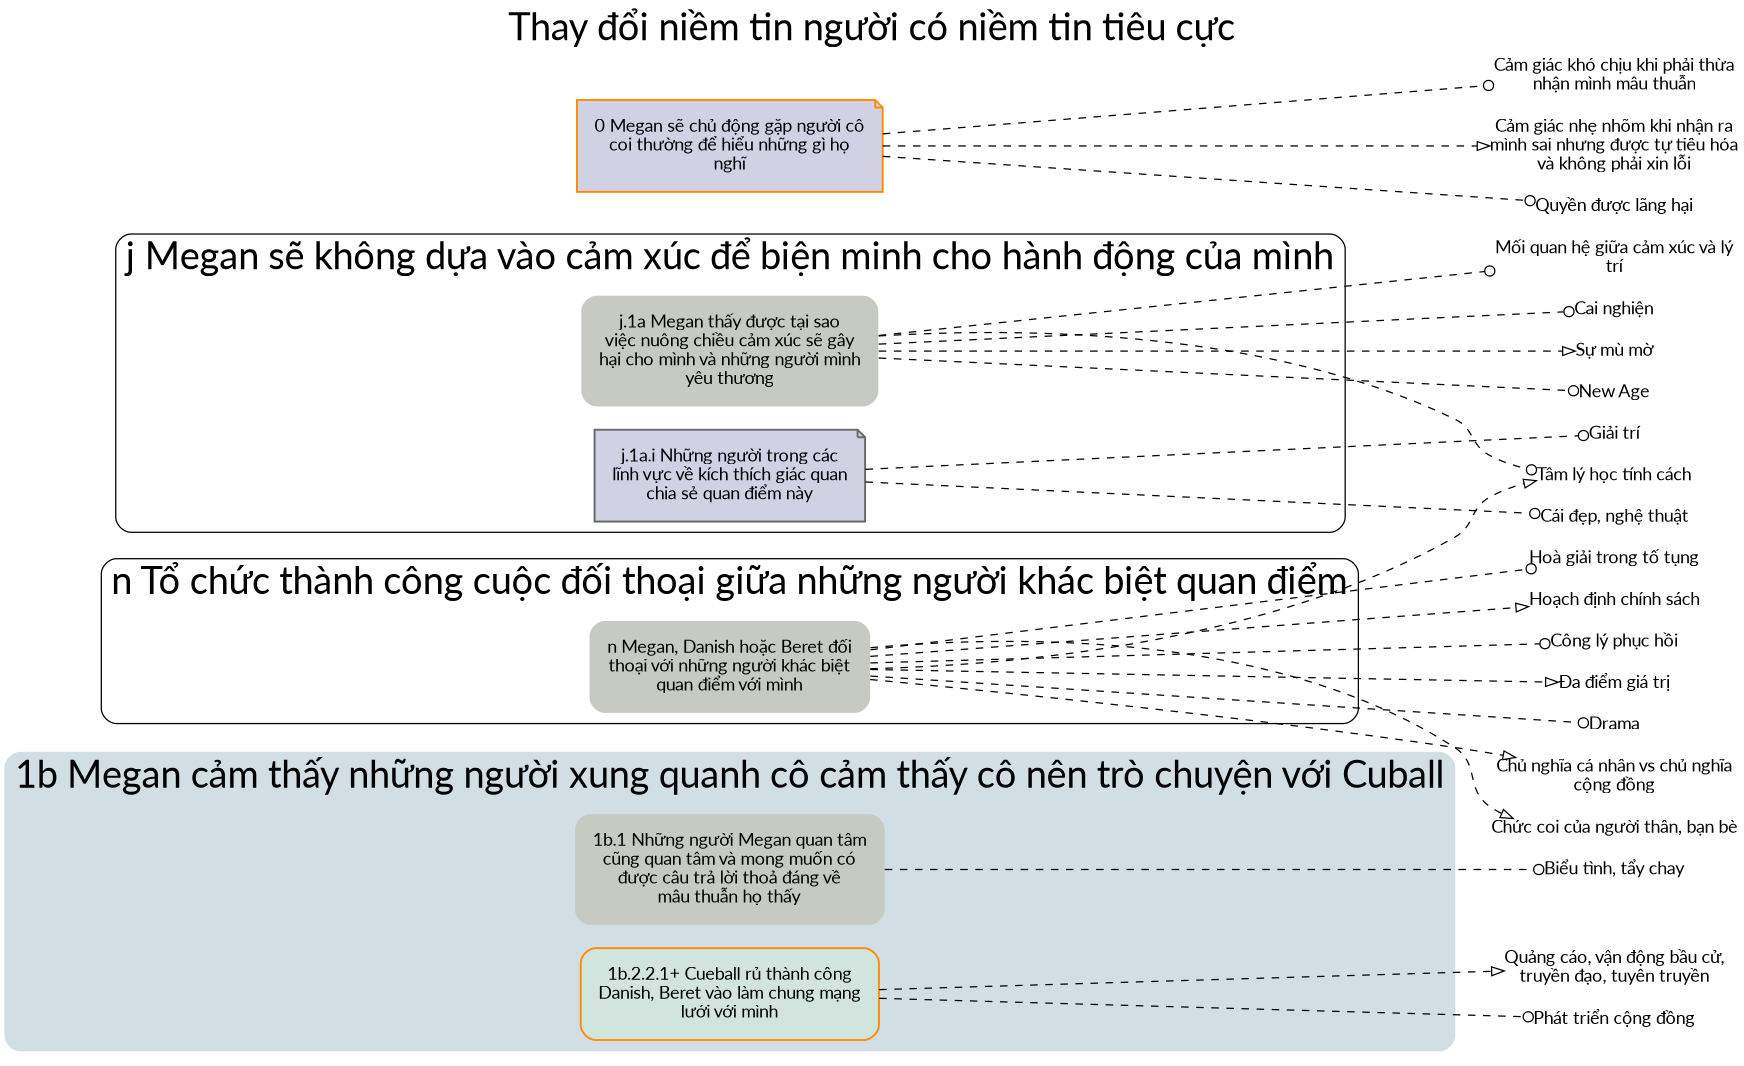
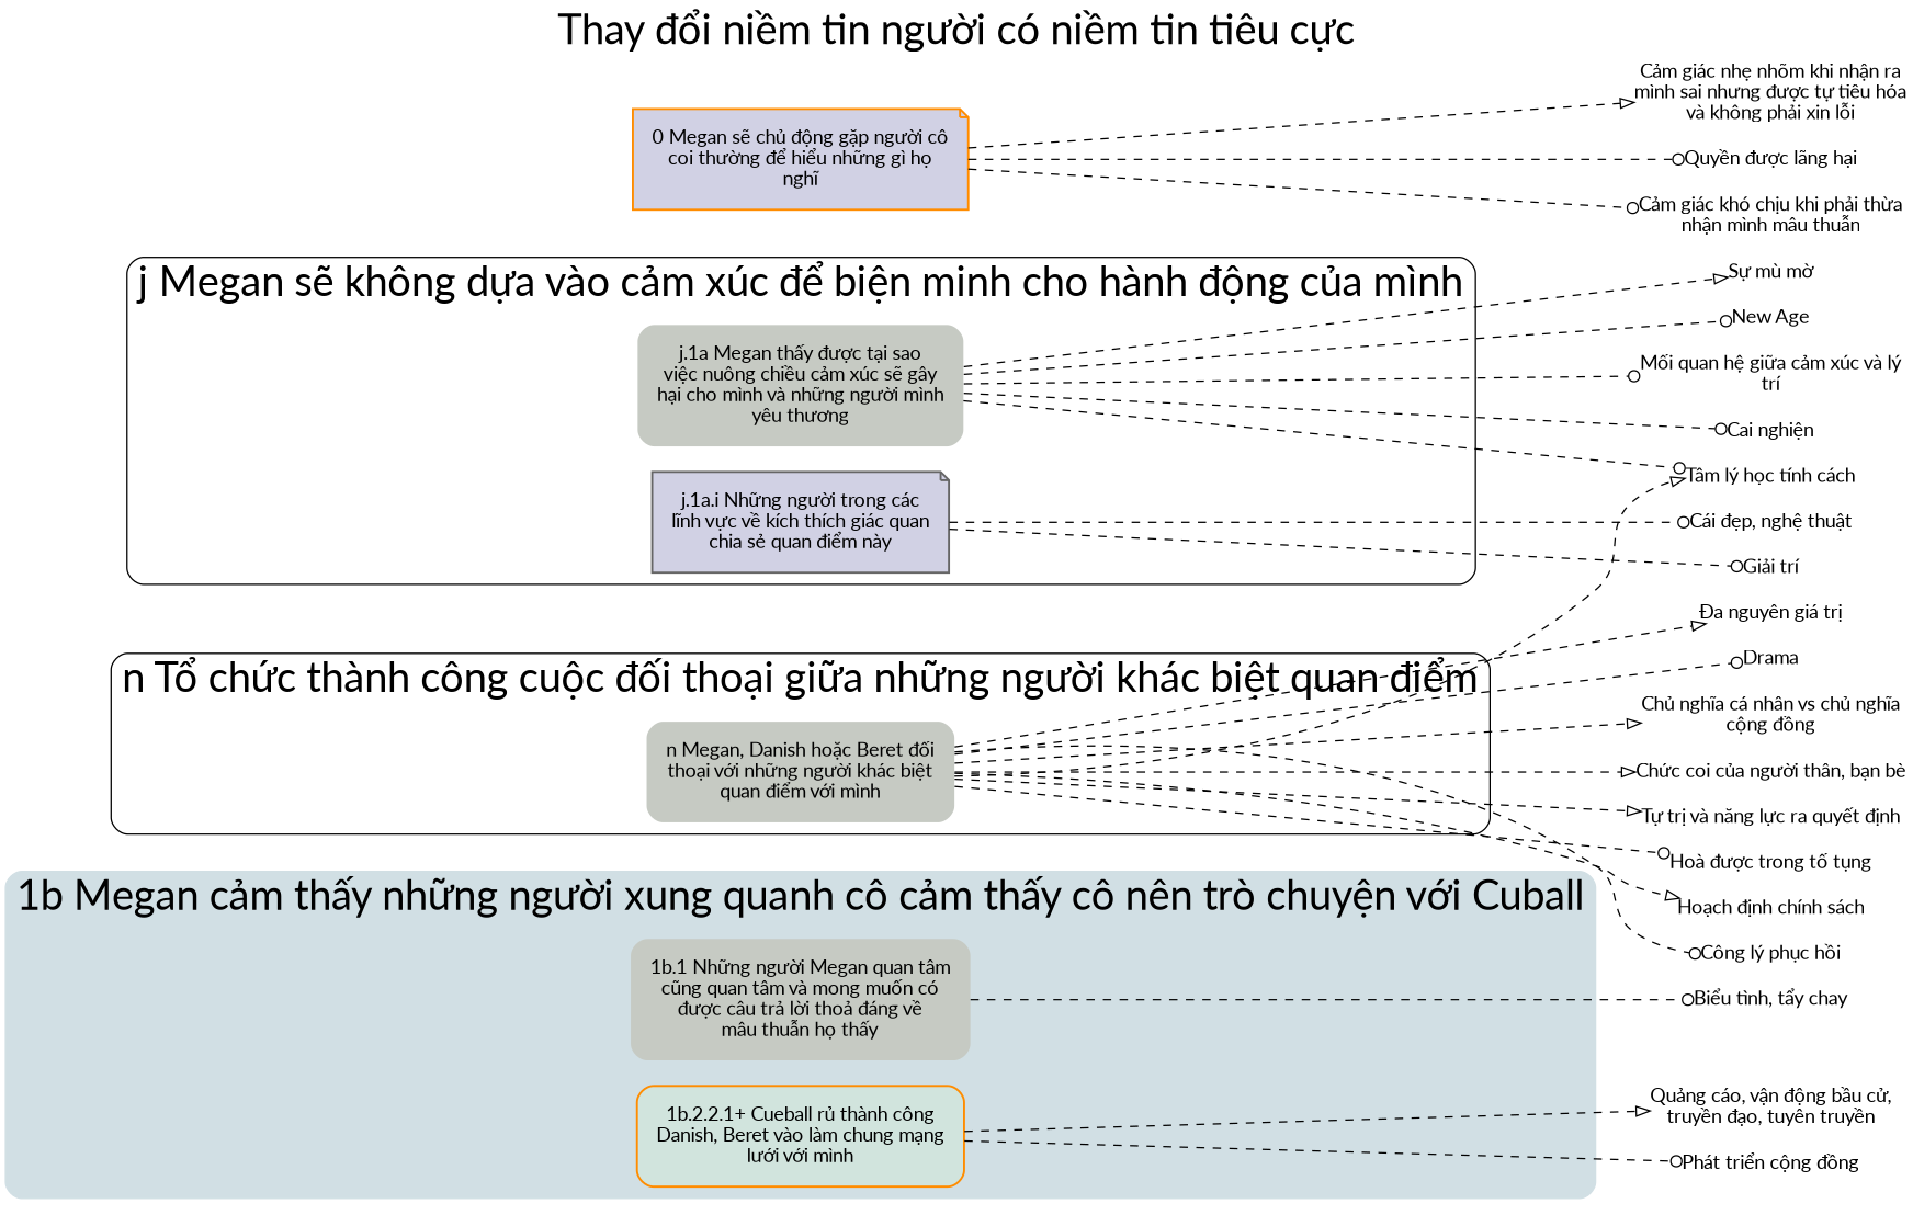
  digraph {
    fontname=Lato
    fontsize=30
    label="Thay đổi niềm tin người có niềm tin tiêu cực"
    labelloc=t
    rankdir=LR
    style=rounded
    node [color=darkorange fillcolor=white fontname=Lato margin=0.2 shape=plain style="filled, rounded" penwidth=1.5]
    edge [arrowhead=odot penwidth=1 style=dashed]
    n1 [color=deeppink fillcolor="#c6cac3" label="1b.1 Những người Megan quan tâm\ncũng quan tâm và mong muốn có\nđược câu trả lời thoả đáng về\nmâu thuẫn họ thấy" shape=plaintext penwidth=""]
    n2 [fillcolor="#D1E4DD" label="1b.2.2.1+ Cueball rủ thành công\nDanish, Beret vào làm chung mạng\nlưới với mình" shape=box]
    n3 [color=deeppink fillcolor="#c6cac3" label="j.1a Megan thấy được tại sao\nviệc nuông chiều cảm xúc sẽ gây\nhại cho mình và những người mình\nyêu thương" shape=plaintext penwidth=""]
    n4 [color=gray40 fillcolor="#D1D1E4" label="j.1a.i Những người trong các\nlĩnh vực về kích thích giác quan\nchia sẻ quan điểm này" shape=note]
    n5 [fillcolor="#c6cac3" label="n Megan, Danish hoặc Beret đối\nthoại với những người khác biệt\nquan điểm với mình" shape=plaintext penwidth=""]
    n6 [label="Biểu tình, tẩy chay"]
    n7 [color=gray40 label="Quảng cáo, vận động bầu cử,\ntruyền đạo, tuyên truyền"]
    n8 [color=gray40 label="Phát triển cộng đồng"]
    n9 [label="Tâm lý học tính cách"]
    n10 [color=gray40 label="Mối quan hệ giữa cảm xúc và lý\ntrí"]
    n11 [color=red label="Cai nghiện"]
    n12 [color=deeppink label="Sự mù mờ"]
    n13 [label="New Age"]
    n14 [label="Cái đẹp, nghệ thuật"]
    n15 [color=deeppink label="Giải trí"]
    n16 [label="Chủ nghĩa cá nhân vs chủ nghĩa\ncộng đồng"]
    n17 [color=red label="Chức coi của người thân, bạn bè"]
-   n19 [color=gray40 label="Hoà giải trong tố tụng"]
+   n18 [color=gray40 label="Tự trị và năng lực ra quyết định"]
+   n19 [color=gray40 label="Hoà được trong tố tụng"]
    n20 [color=gray40 label="Hoạch định chính sách"]
    n21 [color=gray40 label="Công lý phục hồi"]
-   n22 [color=deeppink label="Đa điểm giá trị"]
+   n22 [color=deeppink label="Đa nguyên giá trị"]
    n23 [color=gray40 label=Drama]
    n24 [fillcolor="#D1D1E4" label="0 Megan sẽ chủ động gặp người cô\ncoi thường để hiểu những gì họ\nnghĩ" shape=note]
    n25 [label="Cảm giác nhẹ nhõm khi nhận ra\nmình sai nhưng được tự tiêu hóa\nvà không phải xin lỗi"]
    n26 [color=red label="Quyền được lãng hại"]
    n27 [color=red label="Cảm giác khó chịu khi phải thừa\nnhận mình mâu thuẫn"]
    subgraph cluster_1 {
      color="#D1DFE4"
      label="1b Megan cảm thấy những người xung quanh cô cảm thấy cô nên trò chuyện với Cuball"
      style="filled, rounded"
      n1
      n2
    }
    subgraph cluster_2 {
      color="#D1E4DD"
      label="1a Megan cảm thấy quả thực việc nói chuyện với Cueball sẽ đem lại điều mà mình luôn mong mỏi"
      style="filled, rounded"
    }
    subgraph cluster_3 {
      label="i Megan dám nói rằng \"tôi sẽ không để nỗi sợ chi phối mình\""
    }
    subgraph cluster_4 {
      label="j Megan sẽ không dựa vào cảm xúc để biện minh cho hành động của mình"
      n3
      n4
    }
    subgraph cluster_5 {
      label="k Megan nghe được các câu chuyện của những người tương tự hoàn cảnh của mình"
    }
    subgraph cluster_6 {
      label="l Megan muốn đặt câu hỏi về tất cả những gì mình nghĩ"
    }
    subgraph cluster_7 {
      label="m Những Megan trong friendlist QC sẽ làm điều tương tự"
    }
    subgraph cluster_8 {
      label="n Tổ chức thành công cuộc đối thoại giữa những người khác biệt quan điểm"
      n5
    }
    subgraph cluster_9 {
      label="o Tổ chức thành công những buổi chia sẻ vòng tròn"
    }
    subgraph cluster_10 {
      label="p Tổ chức thành công các buổi nói chuyện của người có chuyên môn"
    }
    subgraph cluster_11 {
      label="q Các chủ doanh nghiệp đồng ý hỗ trợ nhân viên"
    }
    subgraph cluster_12 {
      label="r Cộng đồng bạn bè QC phát triển"
    }
    n1 -> n6
    n2 -> n7 [arrowhead=onormal]
    n2 -> n8
    n3 -> n9
    n3 -> n10
    n3 -> n11
    n3 -> n12 [arrowhead=onormal]
    n3 -> n13
    n4 -> n14
    n4 -> n15
    n5 -> n9 [arrowhead=onormal]
    n5 -> n16 [arrowhead=onormal]
    n5 -> n17 [arrowhead=onormal]
+   n5 -> n18 [arrowhead=onormal]
    n5 -> n19
    n5 -> n20 [arrowhead=onormal]
    n5 -> n21
    n5 -> n22 [arrowhead=onormal]
    n5 -> n23
    n24 -> n25 [arrowhead=onormal]
    n24 -> n26
    n24 -> n27
  }
